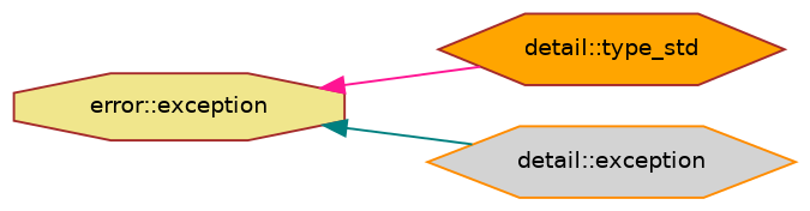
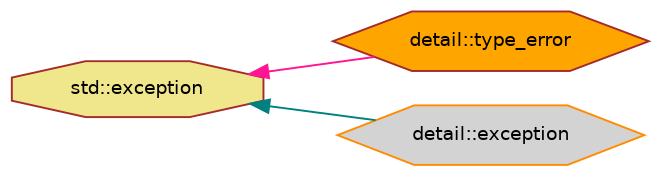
  digraph {
    rankdir=LR
    node [color=brown fontname=Helvetica fontsize=10 shape=hexagon style=filled]
    edge [dir=back fontname=Helvetica fontsize=10 labelfontname=Helvetica labelfontsize=10 style=solid]
-   n1 [fillcolor=orange fontcolor=black height=0.2 label="detail::type_std" width=0.4]
+   n1 [fillcolor=orange fontcolor=black height=0.2 label="detail::type_error" width=0.4]
    n2 [color=darkorange fillcolor=lightgrey height=0.2 label="detail::exception" width=0.4]
-   n3 [fillcolor=khaki height=0.2 label="error::exception" shape=octagon width=0.4]
+   n3 [fillcolor=khaki height=0.2 label="std::exception" shape=octagon width=0.4]
    n3 -> n1 [color=deeppink]
    n3 -> n2 [color=teal]
  }
